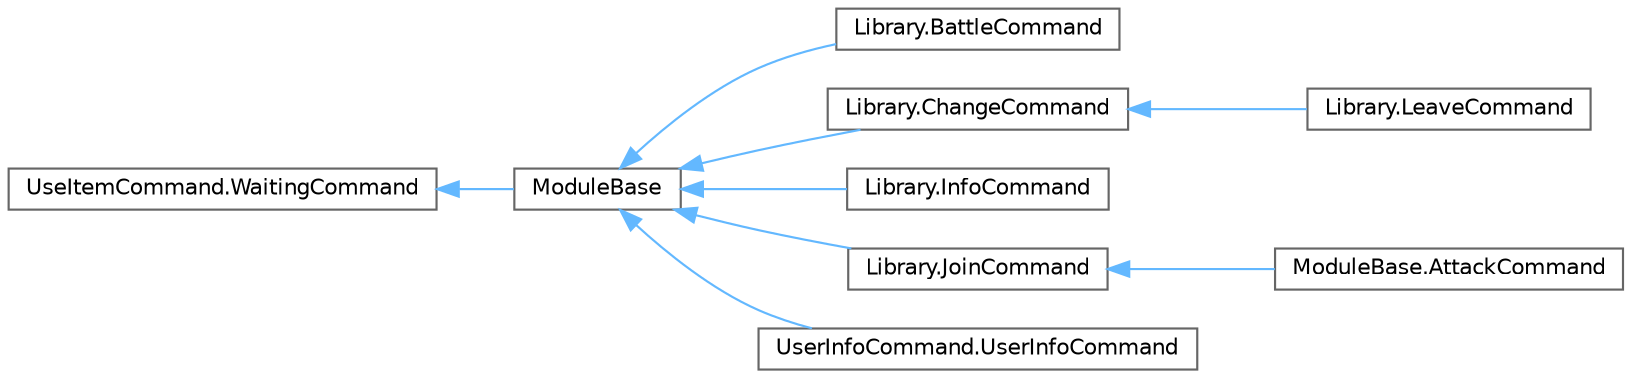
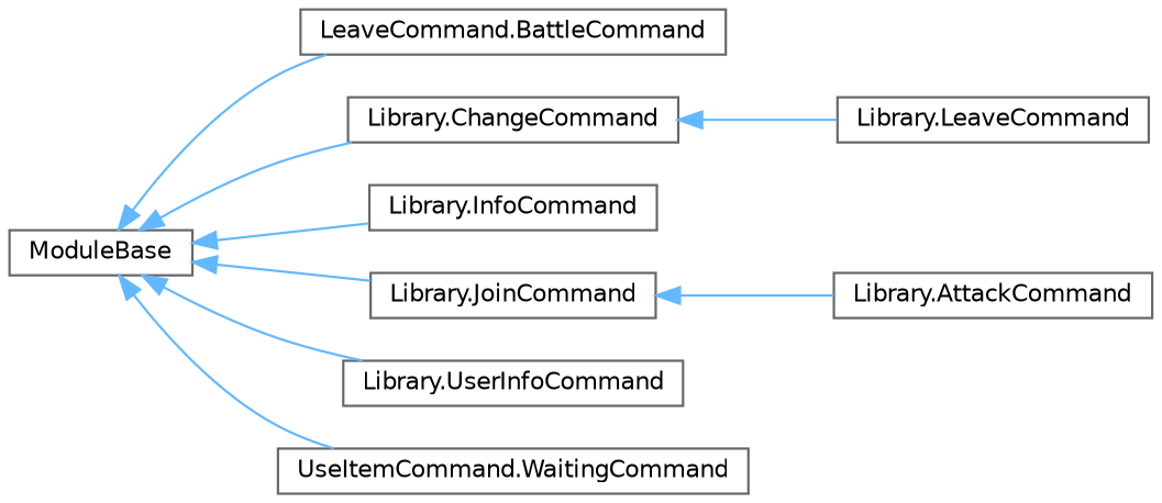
  digraph {
    rankdir=LR
    node [color=grey40 fillcolor=white fontname=Helvetica fontsize=10 shape=box style=filled]
    edge [color=steelblue1 dir=back fontname=Helvetica fontsize=10 labelfontname=Helvetica labelfontsize=10 style=solid]
    n1 [height=0.2 label=ModuleBase width=0.4]
-   n2 [height=0.2 label="Library.BattleCommand" width=0.4]
+   n2 [height=0.2 label="LeaveCommand.BattleCommand" width=0.4]
    n3 [height=0.2 label="Library.ChangeCommand" width=0.4]
    n4 [height=0.2 label="Library.InfoCommand" width=0.4]
    n5 [height=0.2 label="Library.JoinCommand" width=0.4]
-   n6 [height=0.2 label="UserInfoCommand.UserInfoCommand" width=0.4]
+   n6 [height=0.2 label="Library.UserInfoCommand" width=0.4]
    n7 [height=0.2 label="UseItemCommand.WaitingCommand" width=0.4]
-   n8 [height=0.2 label="ModuleBase.AttackCommand" width=0.4]
+   n8 [height=0.2 label="Library.AttackCommand" width=0.4]
    n9 [height=0.2 label="Library.LeaveCommand" width=0.4]
    n1 -> n2
    n1 -> n3
    n1 -> n4
    n1 -> n5
    n1 -> n6
-   n7 -> n1
+   n1 -> n7
    n3 -> n9
    n5 -> n8
  }
